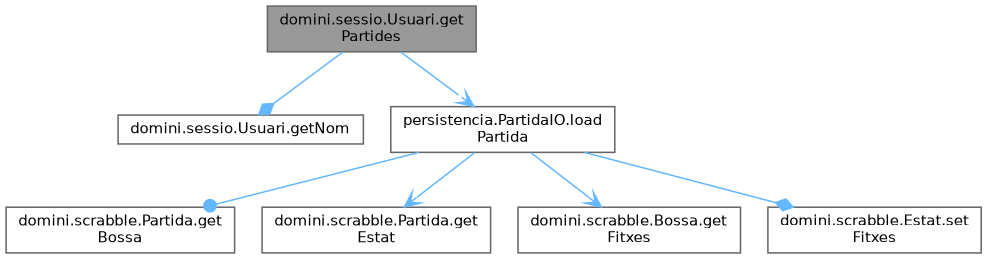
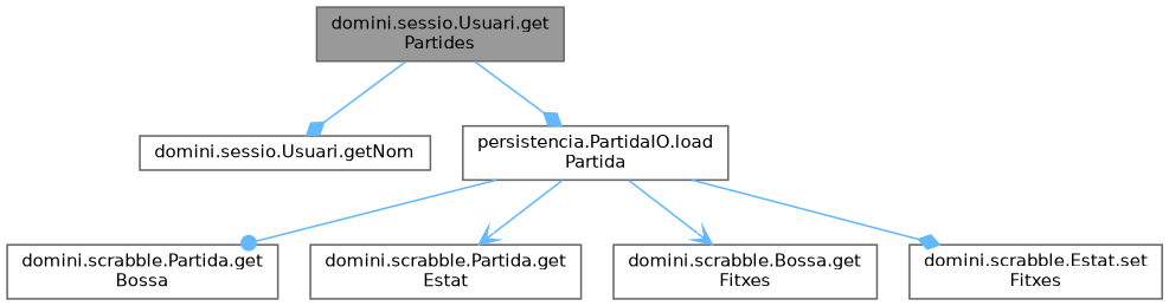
  digraph {
    rankdir=TB
    node [color=grey40 fillcolor=white fontname=Helvetica fontsize=10 shape=box style=filled]
    edge [arrowhead=diamond color=steelblue1 fontname=Helvetica fontsize=10 labelfontname=Helvetica labelfontsize=10 style=solid]
    n1 [color=gray40 fillcolor=grey60 fontcolor=black height=0.2 label="domini.sessio.Usuari.get\lPartides" width=0.4]
    n2 [height=0.2 label="domini.sessio.Usuari.getNom" width=0.4]
    n3 [height=0.2 label="persistencia.PartidaIO.load\lPartida" width=0.4]
    n4 [height=0.2 label="domini.scrabble.Partida.get\lBossa" width=0.4]
    n5 [height=0.2 label="domini.scrabble.Partida.get\lEstat" width=0.4]
    n6 [height=0.2 label="domini.scrabble.Bossa.get\lFitxes" width=0.4]
    n7 [height=0.2 label="domini.scrabble.Estat.set\lFitxes" width=0.4]
    n1 -> n2
-   n1 -> n3 [arrowhead=vee]
+   n1 -> n3
    n3 -> n4 [arrowhead=dot]
    n3 -> n5 [arrowhead=vee]
    n3 -> n6 [arrowhead=vee]
    n3 -> n7
  }
